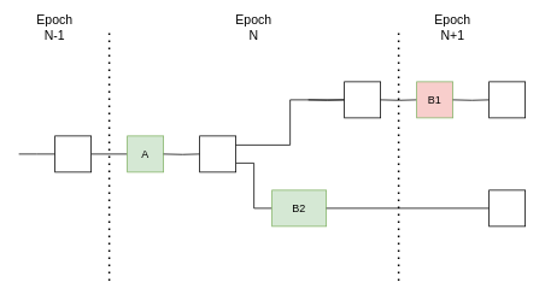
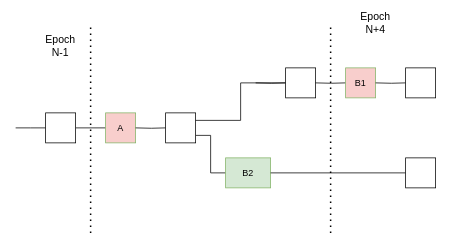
  <mxCell id="0" />
  <mxCell id="1" parent="0" />
  <mxCell id="2" style="edgeStyle=orthogonalEdgeStyle;rounded=0;orthogonalLoop=1;jettySize=auto;html=1;exitX=1;exitY=0.5;exitDx=0;exitDy=0;entryX=0;entryY=0.5;entryDx=0;entryDy=0;endArrow=none;endFill=0;" edge="1" parent="1" source="4" target="6"><mxGeometry relative="1" as="geometry" /></mxCell>
  <mxCell id="3" style="edgeStyle=orthogonalEdgeStyle;rounded=0;orthogonalLoop=1;jettySize=auto;html=1;exitX=0;exitY=0.5;exitDx=0;exitDy=0;endArrow=none;endFill=0;" edge="1" parent="1" source="4"><mxGeometry relative="1" as="geometry"><mxPoint x="20" y="170" as="targetPoint" /></mxGeometry></mxCell>
  <mxCell id="4" value="" style="rounded=0;whiteSpace=wrap;html=1;" vertex="1" parent="1"><mxGeometry x="60" y="150" width="40" height="40" as="geometry" /></mxCell>
  <mxCell id="5" value="" style="endArrow=none;dashed=1;html=1;dashPattern=1 3;strokeWidth=2;" edge="1" parent="1"><mxGeometry width="50" height="50" relative="1" as="geometry"><mxPoint x="120" y="310" as="sourcePoint" /><mxPoint x="120" y="30" as="targetPoint" /></mxGeometry></mxCell>
- <mxCell id="6" value="A" style="rounded=0;whiteSpace=wrap;html=1;fillColor=#d5e8d4;strokeColor=#82b366;" vertex="1" parent="1"><mxGeometry x="140" y="150" width="40" height="40" as="geometry" /></mxCell>
+ <mxCell id="6" value="A" style="rounded=0;whiteSpace=wrap;html=1;fillColor=#f8cecc;strokeColor=#82b366;" vertex="1" parent="1"><mxGeometry x="140" y="150" width="40" height="40" as="geometry" /></mxCell>
  <mxCell id="7" style="edgeStyle=orthogonalEdgeStyle;rounded=0;orthogonalLoop=1;jettySize=auto;html=1;exitX=1;exitY=0.5;exitDx=0;exitDy=0;entryX=0;entryY=0.5;entryDx=0;entryDy=0;endArrow=none;endFill=0;" edge="1" parent="1" target="9"><mxGeometry relative="1" as="geometry"><mxPoint x="180" y="170" as="sourcePoint" /></mxGeometry></mxCell>
  <mxCell id="8" style="edgeStyle=orthogonalEdgeStyle;rounded=0;orthogonalLoop=1;jettySize=auto;html=1;exitX=1;exitY=0.75;exitDx=0;exitDy=0;entryX=0;entryY=0.5;entryDx=0;entryDy=0;endArrow=none;endFill=0;" edge="1" parent="1" source="9" target="11"><mxGeometry relative="1" as="geometry" /></mxCell>
  <mxCell id="9" value="" style="rounded=0;whiteSpace=wrap;html=1;" vertex="1" parent="1"><mxGeometry x="220" y="150" width="40" height="40" as="geometry" /></mxCell>
  <mxCell id="10" style="edgeStyle=orthogonalEdgeStyle;rounded=0;orthogonalLoop=1;jettySize=auto;html=1;exitX=1;exitY=0.25;exitDx=0;exitDy=0;entryX=0;entryY=0.5;entryDx=0;entryDy=0;endArrow=none;endFill=0;" edge="1" parent="1" target="13" source="9"><mxGeometry relative="1" as="geometry"><mxPoint x="260" y="110" as="sourcePoint" /><mxPoint x="300" y="110" as="targetPoint" /></mxGeometry></mxCell>
  <mxCell id="11" value="B2" style="rounded=0;whiteSpace=wrap;html=1;fillColor=#d5e8d4;strokeColor=#82b366;" vertex="1" parent="1"><mxGeometry x="300" y="210" width="60" height="40" as="geometry" /></mxCell>
  <mxCell id="12" style="edgeStyle=orthogonalEdgeStyle;rounded=0;orthogonalLoop=1;jettySize=auto;html=1;exitX=1;exitY=0.5;exitDx=0;exitDy=0;entryX=0;entryY=0.5;entryDx=0;entryDy=0;endArrow=none;endFill=0;" edge="1" parent="1" target="13"><mxGeometry relative="1" as="geometry"><mxPoint x="340" y="110" as="sourcePoint" /></mxGeometry></mxCell>
  <mxCell id="13" value="" style="rounded=0;whiteSpace=wrap;html=1;" vertex="1" parent="1"><mxGeometry x="380" y="90" width="40" height="40" as="geometry" /></mxCell>
  <mxCell id="14" style="edgeStyle=orthogonalEdgeStyle;rounded=0;orthogonalLoop=1;jettySize=auto;html=1;exitX=1;exitY=0.5;exitDx=0;exitDy=0;entryX=0;entryY=0.5;entryDx=0;entryDy=0;endArrow=none;endFill=0;" edge="1" parent="1" target="15"><mxGeometry relative="1" as="geometry"><mxPoint x="420" y="110" as="sourcePoint" /></mxGeometry></mxCell>
  <mxCell id="15" value="B1" style="rounded=0;whiteSpace=wrap;html=1;fillColor=#f8cecc;strokeColor=#82b366;" vertex="1" parent="1"><mxGeometry x="460" y="90" width="40" height="40" as="geometry" /></mxCell>
  <mxCell id="16" value="" style="endArrow=none;dashed=1;html=1;dashPattern=1 3;strokeWidth=2;" edge="1" parent="1"><mxGeometry width="50" height="50" relative="1" as="geometry"><mxPoint x="440" y="310" as="sourcePoint" /><mxPoint x="440" y="30" as="targetPoint" /></mxGeometry></mxCell>
- <mxCell id="17" value="&lt;font style=&quot;font-size: 14px&quot;&gt;Epoch N-1&lt;br&gt;&lt;/font&gt;" style="text;html=1;strokeColor=none;fillColor=none;align=center;verticalAlign=middle;whiteSpace=wrap;rounded=0;" vertex="1" parent="1"><mxGeometry x="40" y="20" width="40" height="20" as="geometry" /></mxCell>
- <mxCell id="18" value="&lt;font style=&quot;font-size: 14px&quot;&gt;Epoch N&lt;/font&gt;" style="text;html=1;strokeColor=none;fillColor=none;align=center;verticalAlign=middle;whiteSpace=wrap;rounded=0;" vertex="1" parent="1"><mxGeometry x="260" y="20" width="40" height="20" as="geometry" /></mxCell>
- <mxCell id="19" value="&lt;font style=&quot;font-size: 14px&quot;&gt;Epoch N+1&lt;br&gt;&lt;/font&gt;" style="text;html=1;strokeColor=none;fillColor=none;align=center;verticalAlign=middle;whiteSpace=wrap;rounded=0;" vertex="1" parent="1"><mxGeometry x="480" y="20" width="40" height="20" as="geometry" /></mxCell>
+ <mxCell id="17" value="&lt;font style=&quot;font-size: 14px&quot;&gt;Epoch N-1&lt;br&gt;&lt;/font&gt;" style="text;html=1;strokeColor=none;fillColor=none;align=center;verticalAlign=middle;whiteSpace=wrap;rounded=0;" vertex="1" parent="1"><mxGeometry x="60" y="50" width="40" height="20" as="geometry" /></mxCell>
+ <mxCell id="19" value="&lt;font style=&quot;font-size: 14px&quot;&gt;Epoch N+4&lt;br&gt;&lt;/font&gt;" style="text;html=1;strokeColor=none;fillColor=none;align=center;verticalAlign=middle;whiteSpace=wrap;rounded=0;" vertex="1" parent="1"><mxGeometry x="480" y="20" width="40" height="20" as="geometry" /></mxCell>
  <mxCell id="20" style="edgeStyle=orthogonalEdgeStyle;rounded=0;orthogonalLoop=1;jettySize=auto;html=1;exitX=1;exitY=0.5;exitDx=0;exitDy=0;entryX=0;entryY=0.5;entryDx=0;entryDy=0;endArrow=none;endFill=0;" edge="1" parent="1" target="21"><mxGeometry relative="1" as="geometry"><mxPoint x="500" y="110" as="sourcePoint" /></mxGeometry></mxCell>
  <mxCell id="21" value="" style="rounded=0;whiteSpace=wrap;html=1;" vertex="1" parent="1"><mxGeometry x="540" y="90" width="40" height="40" as="geometry" /></mxCell>
  <mxCell id="22" style="edgeStyle=orthogonalEdgeStyle;rounded=0;orthogonalLoop=1;jettySize=auto;html=1;exitX=1;exitY=0.5;exitDx=0;exitDy=0;entryX=0;entryY=0.5;entryDx=0;entryDy=0;endArrow=none;endFill=0;" edge="1" parent="1" target="23" source="11"><mxGeometry relative="1" as="geometry"><mxPoint x="500" y="230" as="sourcePoint" /></mxGeometry></mxCell>
  <mxCell id="23" value="" style="rounded=0;whiteSpace=wrap;html=1;" vertex="1" parent="1"><mxGeometry x="540" y="210" width="40" height="40" as="geometry" /></mxCell>
